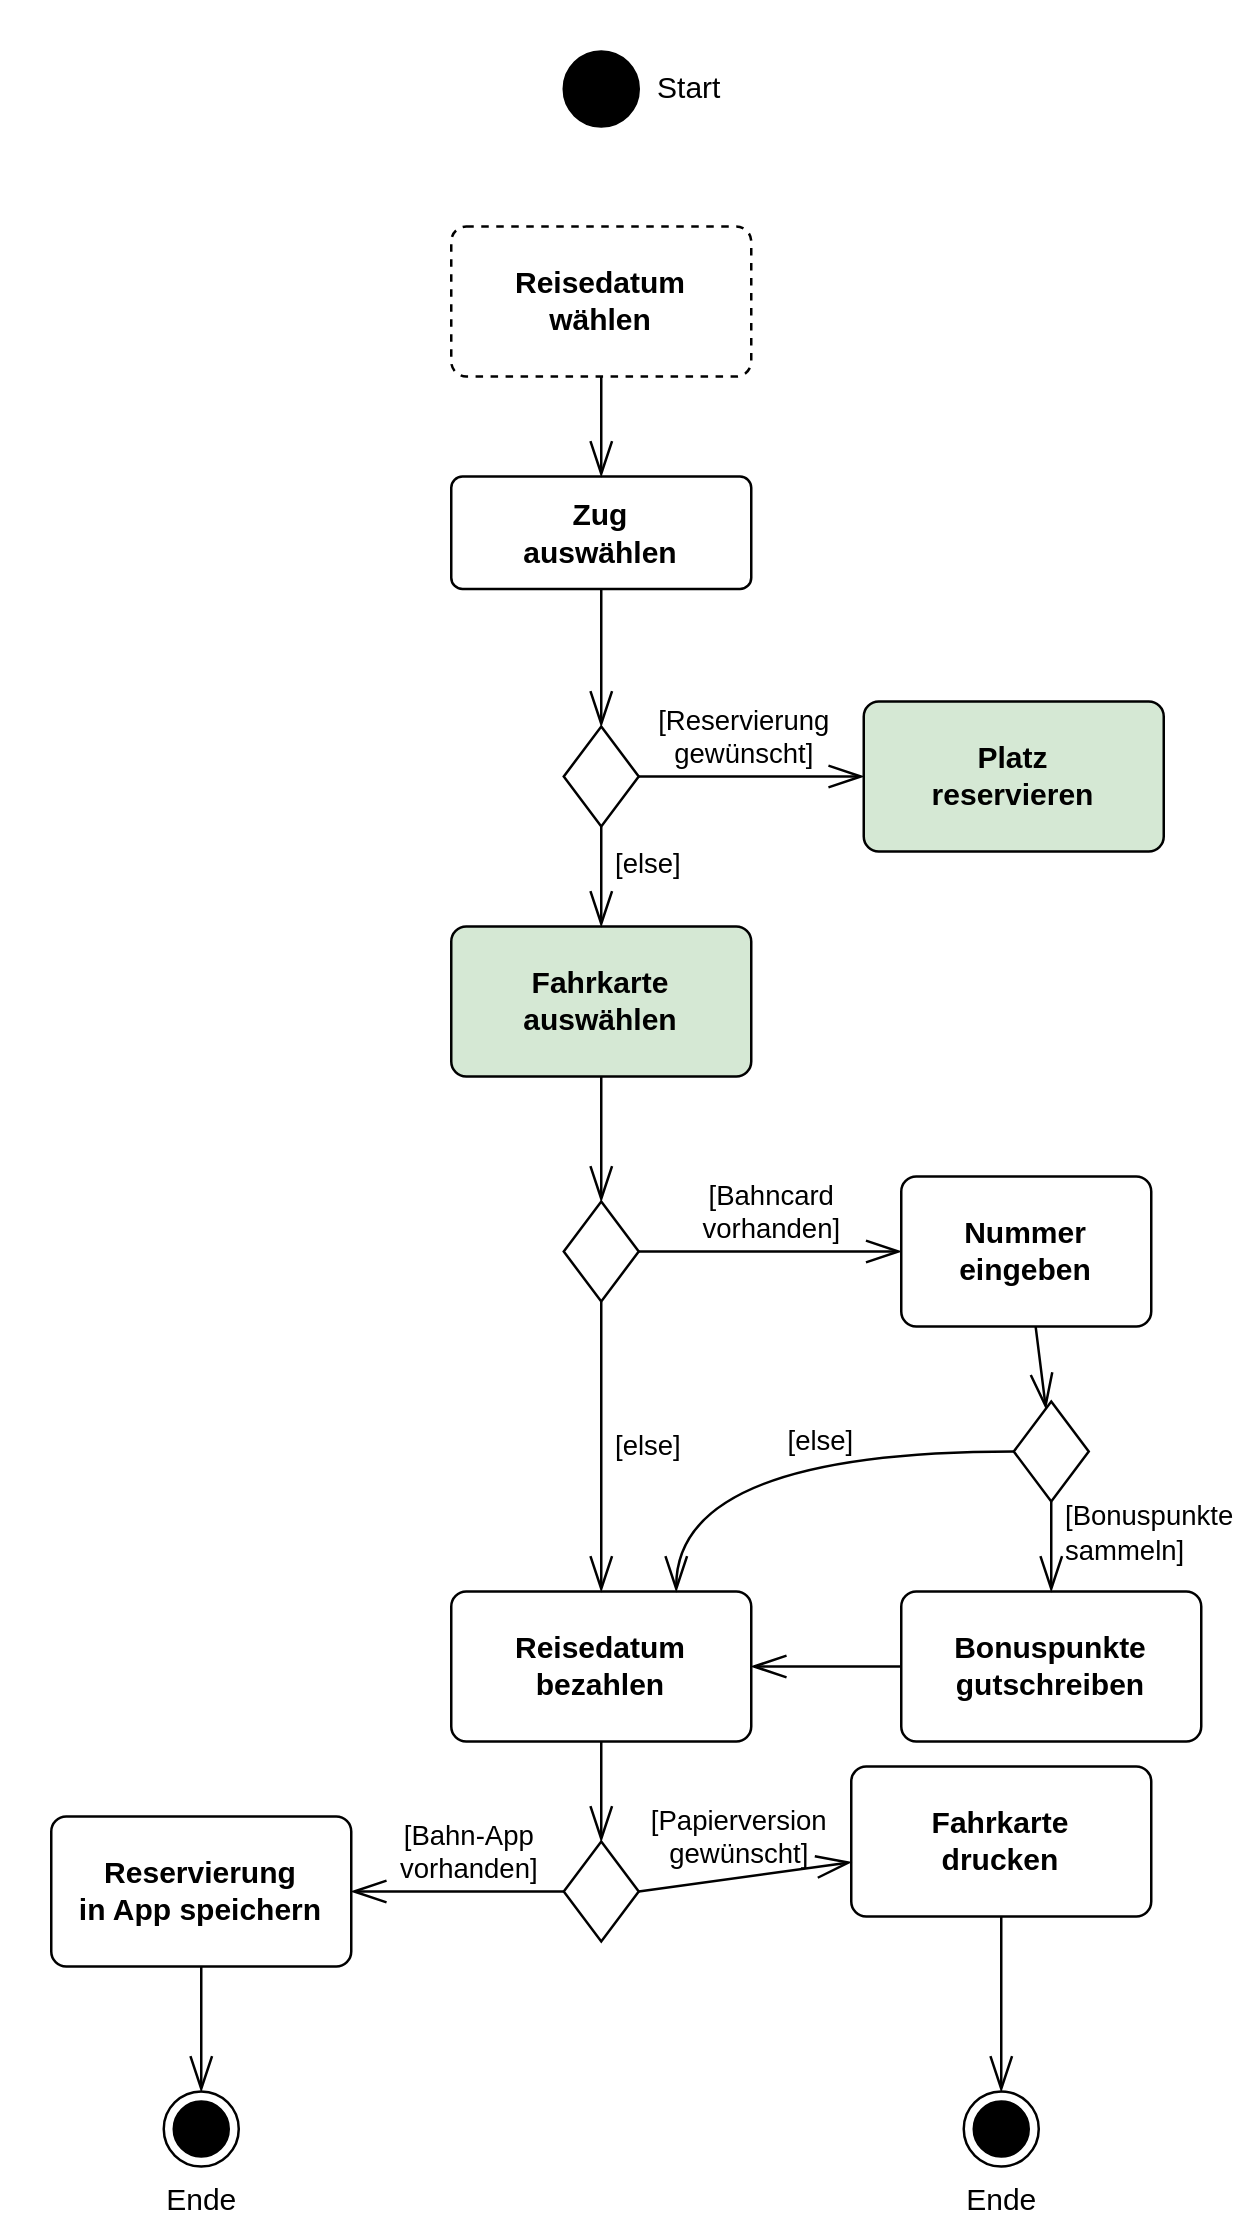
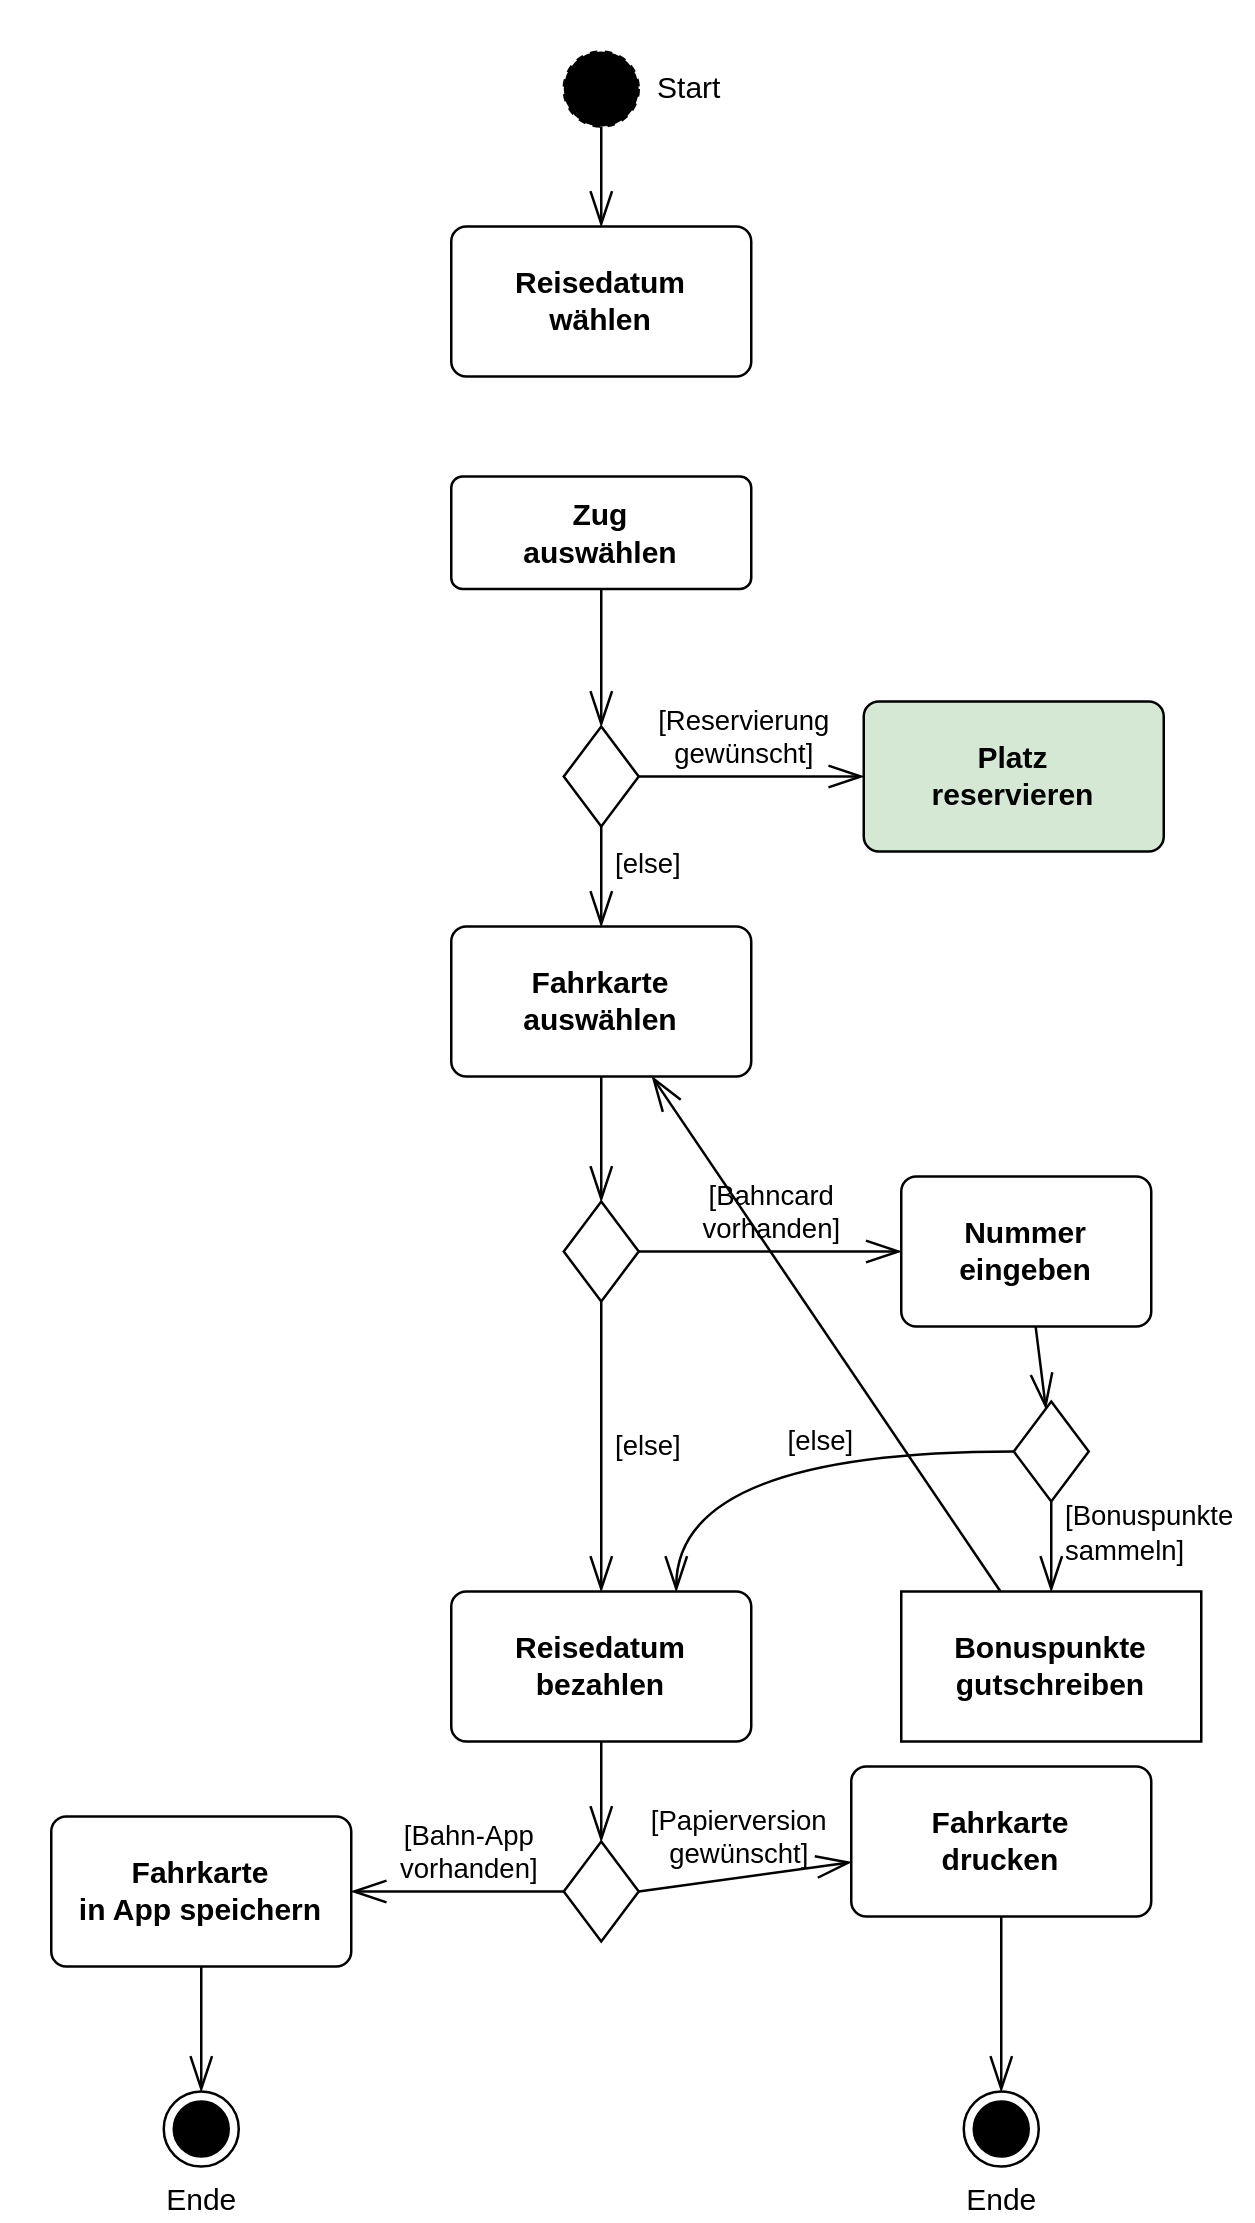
  <mxCell id="0" />
  <mxCell id="1" parent="0" />
  <mxCell id="2" value="Ende" style="ellipse;html=1;shape=endState;fillColor=strokeColor;verticalAlign=top;horizontal=1;align=center;labelPosition=center;verticalLabelPosition=bottom;" parent="1" vertex="1"><mxGeometry x="65" y="836" width="30" height="30" as="geometry" /></mxCell>
- <mxCell id="3" value="Start" style="ellipse;fillColor=strokeColor;html=1;labelPosition=right;verticalLabelPosition=middle;align=center;verticalAlign=middle;spacingLeft=10;" parent="1" vertex="1"><mxGeometry x="225" y="20" width="30" height="30" as="geometry" /></mxCell>
+ <mxCell id="3" value="Start" style="ellipse;fillColor=strokeColor;html=1;labelPosition=right;verticalLabelPosition=middle;align=center;verticalAlign=middle;spacingLeft=10;dashed=1;" parent="1" vertex="1"><mxGeometry x="225" y="20" width="30" height="30" as="geometry" /></mxCell>
  <mxCell id="4" value="Ende" style="ellipse;html=1;shape=endState;fillColor=strokeColor;verticalAlign=top;horizontal=1;align=center;labelPosition=center;verticalLabelPosition=bottom;" parent="1" vertex="1"><mxGeometry x="385" y="836" width="30" height="30" as="geometry" /></mxCell>
- <mxCell id="5" value="&lt;div&gt;Reisedatum&lt;/div&gt;&lt;div&gt;wählen&lt;/div&gt;" style="rounded=1;whiteSpace=wrap;html=1;arcSize=10;fontStyle=1;dashed=1;" parent="1" vertex="1"><mxGeometry x="180" y="90" width="120" height="60" as="geometry" /></mxCell>
+ <mxCell id="5" value="&lt;div&gt;Reisedatum&lt;/div&gt;&lt;div&gt;wählen&lt;/div&gt;" style="rounded=1;whiteSpace=wrap;html=1;arcSize=10;fontStyle=1" parent="1" vertex="1"><mxGeometry x="180" y="90" width="120" height="60" as="geometry" /></mxCell>
  <mxCell id="6" value="&lt;div&gt;Zug&lt;/div&gt;&lt;div&gt;auswählen&lt;/div&gt;" style="rounded=1;whiteSpace=wrap;html=1;arcSize=10;fontStyle=1" parent="1" vertex="1"><mxGeometry x="180" y="190" width="120" height="45" as="geometry" /></mxCell>
- <mxCell id="7" value="Fahrkarte&lt;div&gt;auswählen&lt;/div&gt;" style="rounded=1;whiteSpace=wrap;html=1;arcSize=10;fontStyle=1;fillColor=#d5e8d4;" parent="1" vertex="1"><mxGeometry x="180" y="370" width="120" height="60" as="geometry" /></mxCell>
+ <mxCell id="7" value="Fahrkarte&lt;div&gt;auswählen&lt;/div&gt;" style="rounded=1;whiteSpace=wrap;html=1;arcSize=10;fontStyle=1" parent="1" vertex="1"><mxGeometry x="180" y="370" width="120" height="60" as="geometry" /></mxCell>
  <mxCell id="8" value="Platz&lt;br&gt;reservieren" style="rounded=1;whiteSpace=wrap;html=1;arcSize=10;fontStyle=1;fillColor=#d5e8d4;" parent="1" vertex="1"><mxGeometry x="345" y="280" width="120" height="60" as="geometry" /></mxCell>
- <mxCell id="10" value="" style="endArrow=openThin;html=1;rounded=0;endFill=0;endSize=12;entryX=0.5;entryY=0;entryDx=0;entryDy=0;exitX=0.5;exitY=1;exitDx=0;exitDy=0;" parent="1" source="5" target="6" edge="1"><mxGeometry width="50" height="50" relative="1" as="geometry"><mxPoint x="310" y="190" as="sourcePoint" /><mxPoint x="370" y="210" as="targetPoint" /></mxGeometry></mxCell>
+ <mxCell id="9" value="" style="endArrow=openThin;html=1;rounded=0;endFill=0;endSize=12;entryX=0.5;entryY=0;entryDx=0;entryDy=0;" parent="1" source="3" target="5" edge="1"><mxGeometry width="50" height="50" relative="1" as="geometry"><mxPoint x="390" y="230" as="sourcePoint" /><mxPoint x="150" y="200" as="targetPoint" /></mxGeometry></mxCell>
  <mxCell id="11" value="" style="endArrow=openThin;html=1;rounded=0;endFill=0;endSize=12;entryX=0.5;entryY=0;entryDx=0;entryDy=0;exitX=0.5;exitY=1;exitDx=0;exitDy=0;" parent="1" source="6" target="30" edge="1"><mxGeometry width="50" height="50" relative="1" as="geometry"><mxPoint x="470" y="210" as="sourcePoint" /><mxPoint x="511.5" y="140" as="targetPoint" /></mxGeometry></mxCell>
  <mxCell id="12" value="[else]" style="endArrow=openThin;html=1;rounded=0;endFill=0;endSize=12;verticalAlign=middle;align=left;spacingLeft=4;exitX=0.5;exitY=1;exitDx=0;exitDy=0;entryX=0.5;entryY=0;entryDx=0;entryDy=0;labelBackgroundColor=none;spacingBottom=11;" parent="1" source="30" target="7" edge="1"><mxGeometry width="50" height="50" relative="1" as="geometry"><mxPoint x="120" y="310" as="sourcePoint" /><mxPoint x="70" y="290" as="targetPoint" /></mxGeometry></mxCell>
  <mxCell id="13" value="[Reservierung &lt;br&gt;gewünscht]" style="endArrow=openThin;html=1;rounded=0;endFill=0;endSize=12;exitX=1;exitY=0.5;exitDx=0;exitDy=0;align=center;spacingLeft=0;verticalAlign=bottom;labelPosition=center;verticalLabelPosition=top;labelBackgroundColor=none;spacingRight=7;" parent="1" source="30" target="8" edge="1"><mxGeometry width="50" height="50" relative="1" as="geometry"><mxPoint x="526.5" y="125" as="sourcePoint" /><mxPoint x="546.5" y="80" as="targetPoint" /><mxPoint as="offset" /></mxGeometry></mxCell>
  <mxCell id="14" value="Reisedatum&lt;div&gt;bezahlen&lt;/div&gt;" style="rounded=1;whiteSpace=wrap;html=1;arcSize=10;fontStyle=1" parent="1" vertex="1"><mxGeometry x="180" y="636" width="120" height="60" as="geometry" /></mxCell>
  <mxCell id="15" value="Fahrkarte&lt;div&gt;drucken&lt;/div&gt;" style="rounded=1;whiteSpace=wrap;html=1;arcSize=10;fontStyle=1" parent="1" vertex="1"><mxGeometry x="340" y="706" width="120" height="60" as="geometry" /></mxCell>
- <mxCell id="16" value="Reservierung&lt;div&gt;in App speichern&lt;br&gt;&lt;/div&gt;" style="rounded=1;whiteSpace=wrap;html=1;arcSize=10;fontStyle=1" parent="1" vertex="1"><mxGeometry x="20" y="726" width="120" height="60" as="geometry" /></mxCell>
+ <mxCell id="16" value="Fahrkarte&lt;div&gt;in App speichern&lt;br&gt;&lt;/div&gt;" style="rounded=1;whiteSpace=wrap;html=1;arcSize=10;fontStyle=1" parent="1" vertex="1"><mxGeometry x="20" y="726" width="120" height="60" as="geometry" /></mxCell>
  <mxCell id="17" value="&lt;div&gt;[Bahn-App&lt;/div&gt;vorhanden]" style="endArrow=openThin;html=1;rounded=0;endFill=0;endSize=12;exitX=0;exitY=0.5;exitDx=0;exitDy=0;entryX=1;entryY=0.5;entryDx=0;entryDy=0;verticalAlign=bottom;labelBackgroundColor=none;spacingLeft=10;" parent="1" source="33" target="16" edge="1"><mxGeometry width="50" height="50" relative="1" as="geometry"><mxPoint x="325" y="636" as="sourcePoint" /><mxPoint x="-5" y="546" as="targetPoint" /></mxGeometry></mxCell>
  <mxCell id="18" value="" style="endArrow=openThin;html=1;rounded=0;endFill=0;endSize=12;" parent="1" source="15" target="4" edge="1"><mxGeometry width="50" height="50" relative="1" as="geometry"><mxPoint x="510" y="846" as="sourcePoint" /><mxPoint x="445" y="836" as="targetPoint" /></mxGeometry></mxCell>
  <mxCell id="19" value="" style="endArrow=openThin;html=1;rounded=0;endFill=0;endSize=12;" parent="1" source="16" target="2" edge="1"><mxGeometry width="50" height="50" relative="1" as="geometry"><mxPoint x="10" y="566" as="sourcePoint" /><mxPoint x="80" y="566" as="targetPoint" /></mxGeometry></mxCell>
  <mxCell id="20" value="" style="endArrow=openThin;html=1;rounded=0;endFill=0;endSize=12;" parent="1" source="26" target="31" edge="1"><mxGeometry width="50" height="50" relative="1" as="geometry"><mxPoint x="565" y="430" as="sourcePoint" /><mxPoint x="695" y="340" as="targetPoint" /></mxGeometry></mxCell>
  <mxCell id="21" value="" style="endArrow=openThin;html=1;rounded=0;endFill=0;endSize=12;exitX=0.5;exitY=1;exitDx=0;exitDy=0;entryX=0.5;entryY=0;entryDx=0;entryDy=0;" parent="1" source="14" target="33" edge="1"><mxGeometry width="50" height="50" relative="1" as="geometry"><mxPoint x="350" y="756" as="sourcePoint" /><mxPoint x="400" y="636" as="targetPoint" /></mxGeometry></mxCell>
  <mxCell id="22" value="[Papierversion&lt;br&gt;gewünscht]" style="endArrow=openThin;html=1;rounded=0;endFill=0;endSize=12;exitX=1;exitY=0.5;exitDx=0;exitDy=0;align=center;spacingLeft=-6;verticalAlign=bottom;labelBackgroundColor=none;" parent="1" source="33" target="15" edge="1"><mxGeometry width="50" height="50" relative="1" as="geometry"><mxPoint x="340" y="651" as="sourcePoint" /><mxPoint x="15" y="566" as="targetPoint" /><mxPoint as="offset" /></mxGeometry></mxCell>
  <mxCell id="23" value="[Bahncard&lt;br&gt;vorhanden]" style="endArrow=openThin;html=1;rounded=0;endFill=0;endSize=12;exitX=1;exitY=0.5;exitDx=0;exitDy=0;entryX=0;entryY=0.5;entryDx=0;entryDy=0;verticalAlign=bottom;labelBackgroundColor=none;" parent="1" source="32" target="26" edge="1"><mxGeometry width="50" height="50" relative="1" as="geometry"><mxPoint x="385" y="395" as="sourcePoint" /><mxPoint x="-120" y="430" as="targetPoint" /></mxGeometry></mxCell>
  <mxCell id="24" value="[else]" style="endArrow=openThin;html=1;rounded=0;endFill=0;endSize=12;exitX=0.5;exitY=1;exitDx=0;exitDy=0;entryX=0.5;entryY=0;entryDx=0;entryDy=0;align=left;spacingLeft=4;labelBackgroundColor=none;" parent="1" source="32" target="14" edge="1"><mxGeometry width="50" height="50" relative="1" as="geometry"><mxPoint x="370" y="390" as="sourcePoint" /><mxPoint x="-110" y="420" as="targetPoint" /><mxPoint as="offset" /></mxGeometry></mxCell>
  <mxCell id="25" value="" style="endArrow=openThin;html=1;rounded=0;endFill=0;endSize=12;exitX=0.5;exitY=1;exitDx=0;exitDy=0;entryX=0.5;entryY=0;entryDx=0;entryDy=0;" parent="1" source="7" target="32" edge="1"><mxGeometry width="50" height="50" relative="1" as="geometry"><mxPoint x="120" y="290" as="sourcePoint" /><mxPoint x="660" y="220" as="targetPoint" /></mxGeometry></mxCell>
  <mxCell id="26" value="&lt;div&gt;Nummer&lt;/div&gt;&lt;div&gt;eingeben&lt;/div&gt;" style="rounded=1;whiteSpace=wrap;html=1;arcSize=10;fontStyle=1" parent="1" vertex="1"><mxGeometry x="360" y="470" width="100" height="60" as="geometry" /></mxCell>
- <mxCell id="27" value="Bonuspunkte&lt;br&gt;gutschreiben" style="rounded=1;whiteSpace=wrap;html=1;arcSize=10;fontStyle=1" parent="1" vertex="1"><mxGeometry x="360" y="636" width="120" height="60" as="geometry" /></mxCell>
- <mxCell id="28" value="" style="endArrow=openThin;html=1;rounded=0;endFill=0;endSize=12;entryX=1;entryY=0.5;entryDx=0;entryDy=0;" parent="1" source="27" target="14" edge="1"><mxGeometry width="50" height="50" relative="1" as="geometry"><mxPoint x="-55" y="426" as="sourcePoint" /><mxPoint x="445" y="676" as="targetPoint" /></mxGeometry></mxCell>
+ <mxCell id="27" value="Bonuspunkte&lt;br&gt;gutschreiben" style="whiteSpace=wrap;html=1;arcSize=10;fontStyle=1;rounded=0;" parent="1" vertex="1"><mxGeometry x="360" y="636" width="120" height="60" as="geometry" /></mxCell>
+ <mxCell id="28" value="" style="endArrow=openThin;html=1;rounded=0;endFill=0;endSize=12;" parent="1" source="27" target="7" edge="1"><mxGeometry width="50" height="50" relative="1" as="geometry"><mxPoint x="-55" y="426" as="sourcePoint" /><mxPoint x="445" y="676" as="targetPoint" /></mxGeometry></mxCell>
  <mxCell id="29" value="[Bonuspunkte&lt;br&gt; sammeln]" style="endArrow=openThin;html=1;rounded=0;endFill=0;endSize=12;exitX=0.5;exitY=1;exitDx=0;exitDy=0;align=left;spacingLeft=4;labelBackgroundColor=none;spacingTop=0;spacingBottom=10;" parent="1" source="31" target="27" edge="1"><mxGeometry width="50" height="50" relative="1" as="geometry"><mxPoint x="695" y="426" as="sourcePoint" /><mxPoint x="25" y="366" as="targetPoint" /></mxGeometry></mxCell>
  <mxCell id="30" value="" style="rhombus;" parent="1" vertex="1"><mxGeometry x="225" y="290" width="30" height="40" as="geometry" /></mxCell>
  <mxCell id="31" value="" style="rhombus;" parent="1" vertex="1"><mxGeometry x="405" y="560" width="30" height="40" as="geometry" /></mxCell>
  <mxCell id="32" value="" style="rhombus;" parent="1" vertex="1"><mxGeometry x="225" y="480" width="30" height="40" as="geometry" /></mxCell>
  <mxCell id="33" value="" style="rhombus;" parent="1" vertex="1"><mxGeometry x="225" y="736" width="30" height="40" as="geometry" /></mxCell>
  <mxCell id="34" value="[else]" style="endArrow=openThin;html=1;rounded=0;endFill=0;endSize=12;exitX=0;exitY=0.5;exitDx=0;exitDy=0;align=left;spacingLeft=4;entryX=0.75;entryY=0;entryDx=0;entryDy=0;edgeStyle=orthogonalEdgeStyle;elbow=vertical;curved=1;spacingBottom=9;labelBackgroundColor=none;" parent="1" source="31" target="14" edge="1"><mxGeometry width="50" height="50" relative="1" as="geometry"><mxPoint x="380" y="436" as="sourcePoint" /><mxPoint x="420" y="536" as="targetPoint" /><mxPoint as="offset" /></mxGeometry></mxCell>
